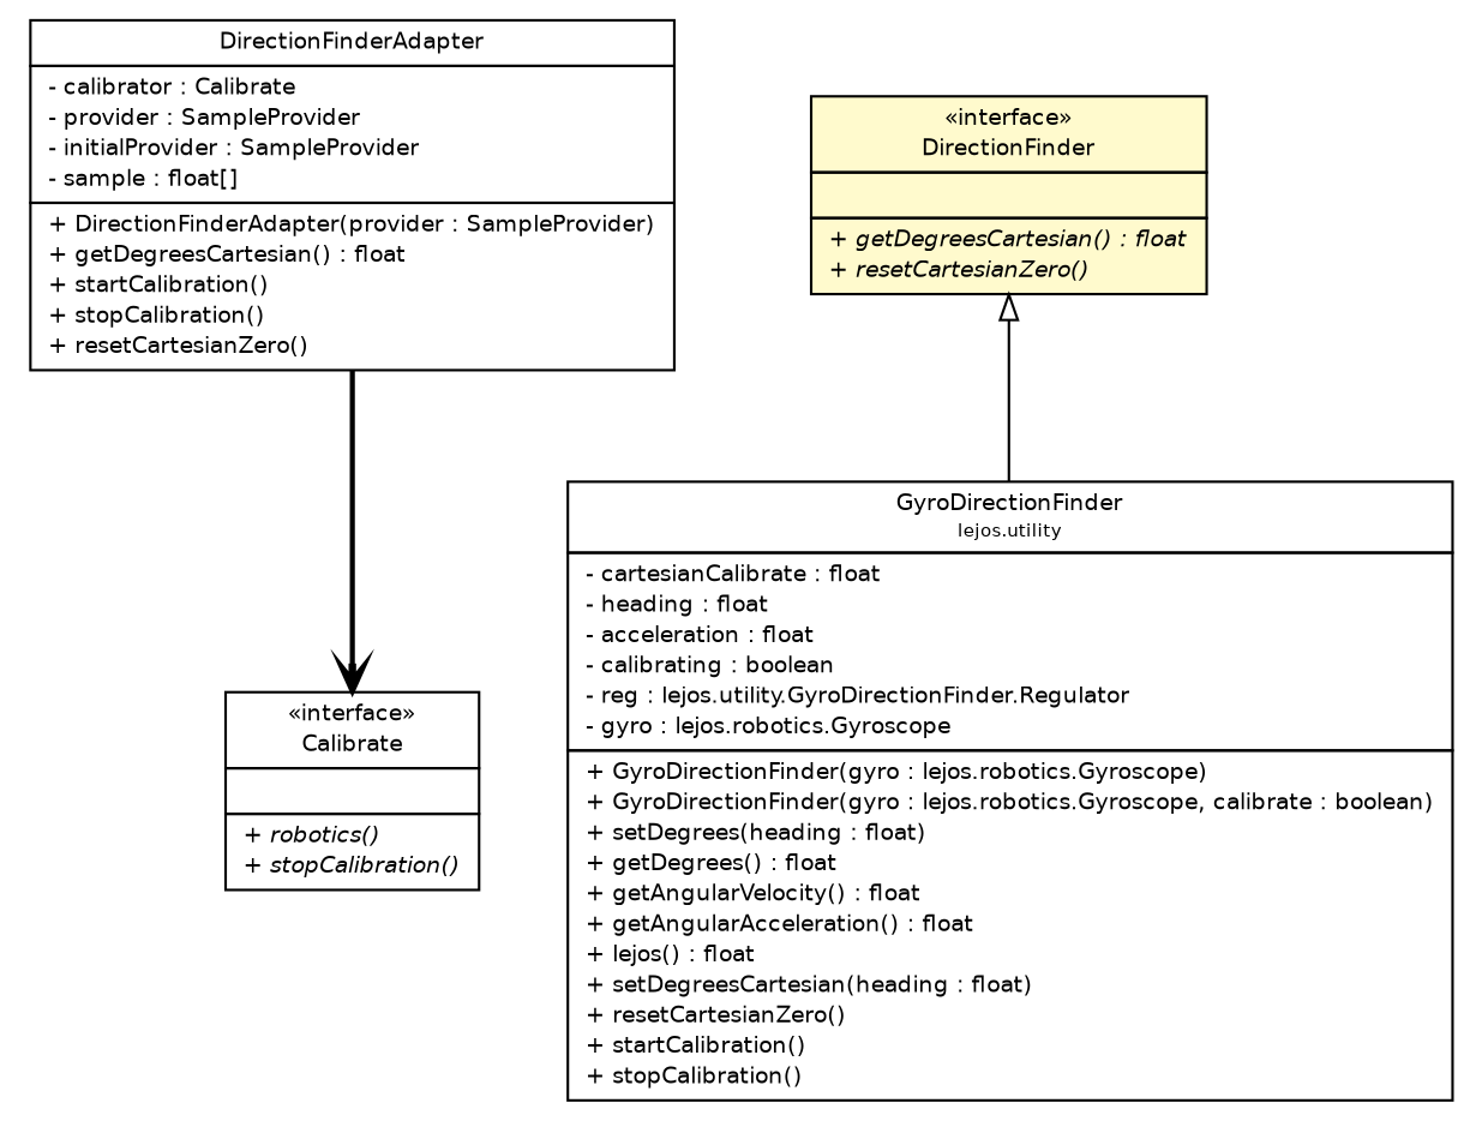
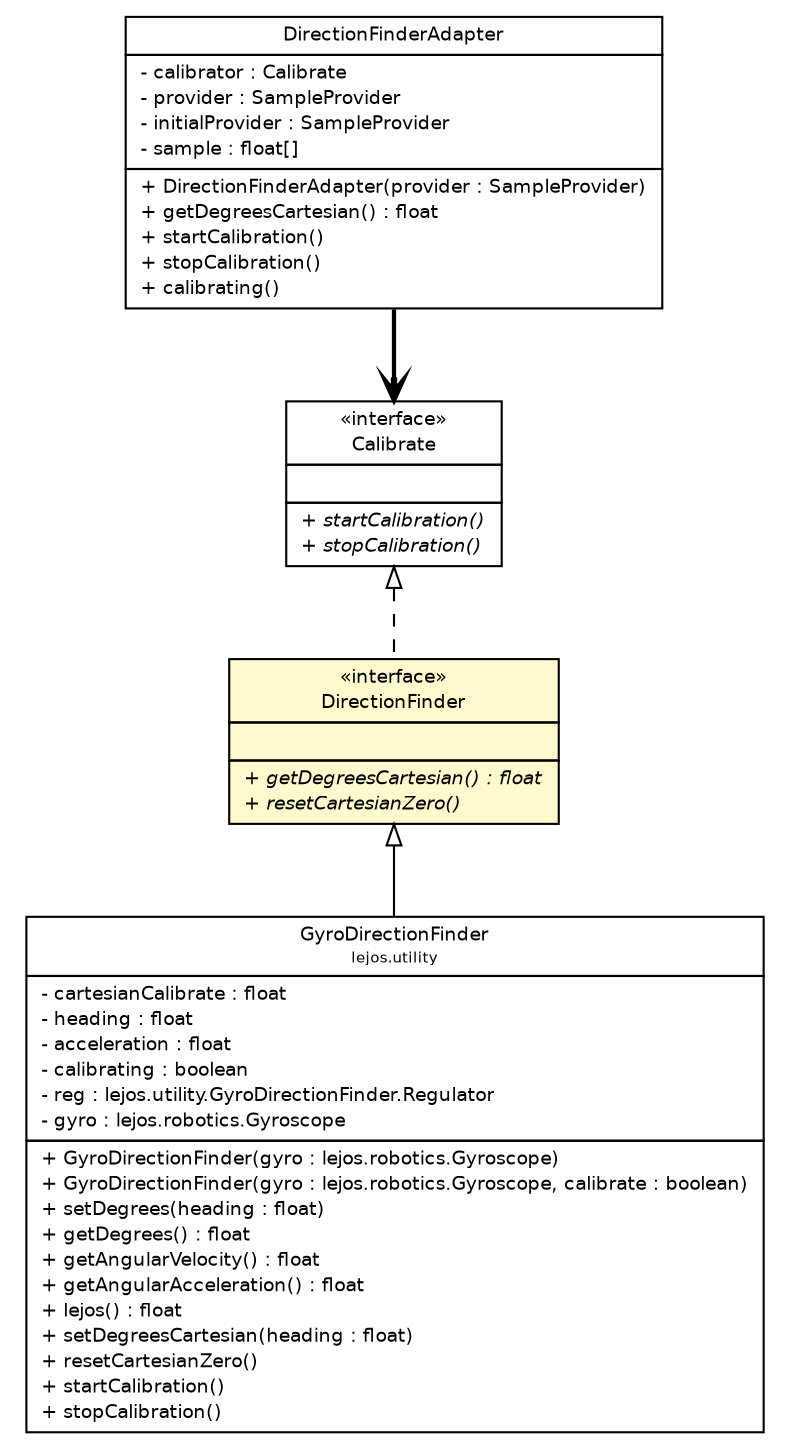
  digraph {
    nodesep=0.25
    ranksep=0.5
    node [fontcolor=black fontname=Helvetica fontsize=9.0 shape=plaintext]
    edge [arrowtail=empty dir=back fontname=Helvetica fontsize=10 headport=p labelfontname=Helvetica labelfontsize=10 tailport=p]
-   n1 [label=<<table title="lejos.robotics.Calibrate" border="0" cellborder="1" cellspacing="0" cellpadding="2" port="p" href="./Calibrate.html"> 		<tr><td><table border="0" cellspacing="0" cellpadding="1"> <tr><td align="center" balign="center"> &#171;interface&#187; </td></tr> <tr><td align="center" balign="center"> Calibrate </td></tr> 		</table></td></tr> 		<tr><td><table border="0" cellspacing="0" cellpadding="1"> <tr><td align="left" balign="left">  </td></tr> 		</table></td></tr> 		<tr><td><table border="0" cellspacing="0" cellpadding="1"> <tr><td align="left" balign="left"><font face="Helvetica-Oblique" point-size="9.0"> + robotics() </font></td></tr> <tr><td align="left" balign="left"><font face="Helvetica-Oblique" point-size="9.0"> + stopCalibration() </font></td></tr> 		</table></td></tr> 		</table>>]
+   n1 [label=<<table title="lejos.robotics.Calibrate" border="0" cellborder="1" cellspacing="0" cellpadding="2" port="p" href="./Calibrate.html"> 		<tr><td><table border="0" cellspacing="0" cellpadding="1"> <tr><td align="center" balign="center"> &#171;interface&#187; </td></tr> <tr><td align="center" balign="center"> Calibrate </td></tr> 		</table></td></tr> 		<tr><td><table border="0" cellspacing="0" cellpadding="1"> <tr><td align="left" balign="left">  </td></tr> 		</table></td></tr> 		<tr><td><table border="0" cellspacing="0" cellpadding="1"> <tr><td align="left" balign="left"><font face="Helvetica-Oblique" point-size="9.0"> + startCalibration() </font></td></tr> <tr><td align="left" balign="left"><font face="Helvetica-Oblique" point-size="9.0"> + stopCalibration() </font></td></tr> 		</table></td></tr> 		</table>>]
    n2 [label=<<table title="lejos.robotics.DirectionFinder" border="0" cellborder="1" cellspacing="0" cellpadding="2" port="p" bgcolor="lemonChiffon" href="./DirectionFinder.html"> 		<tr><td><table border="0" cellspacing="0" cellpadding="1"> <tr><td align="center" balign="center"> &#171;interface&#187; </td></tr> <tr><td align="center" balign="center"> DirectionFinder </td></tr> 		</table></td></tr> 		<tr><td><table border="0" cellspacing="0" cellpadding="1"> <tr><td align="left" balign="left">  </td></tr> 		</table></td></tr> 		<tr><td><table border="0" cellspacing="0" cellpadding="1"> <tr><td align="left" balign="left"><font face="Helvetica-Oblique" point-size="9.0"> + getDegreesCartesian() : float </font></td></tr> <tr><td align="left" balign="left"><font face="Helvetica-Oblique" point-size="9.0"> + resetCartesianZero() </font></td></tr> 		</table></td></tr> 		</table>>]
    n3 [label=<<table title="lejos.utility.GyroDirectionFinder" border="0" cellborder="1" cellspacing="0" cellpadding="2" port="p" href="../utility/GyroDirectionFinder.html"> 		<tr><td><table border="0" cellspacing="0" cellpadding="1"> <tr><td align="center" balign="center"> GyroDirectionFinder </td></tr> <tr><td align="center" balign="center"><font point-size="7.0"> lejos.utility </font></td></tr> 		</table></td></tr> 		<tr><td><table border="0" cellspacing="0" cellpadding="1"> <tr><td align="left" balign="left"> - cartesianCalibrate : float </td></tr> <tr><td align="left" balign="left"> - heading : float </td></tr> <tr><td align="left" balign="left"> - acceleration : float </td></tr> <tr><td align="left" balign="left"> - calibrating : boolean </td></tr> <tr><td align="left" balign="left"> - reg : lejos.utility.GyroDirectionFinder.Regulator </td></tr> <tr><td align="left" balign="left"> - gyro : lejos.robotics.Gyroscope </td></tr> 		</table></td></tr> 		<tr><td><table border="0" cellspacing="0" cellpadding="1"> <tr><td align="left" balign="left"> + GyroDirectionFinder(gyro : lejos.robotics.Gyroscope) </td></tr> <tr><td align="left" balign="left"> + GyroDirectionFinder(gyro : lejos.robotics.Gyroscope, calibrate : boolean) </td></tr> <tr><td align="left" balign="left"> + setDegrees(heading : float) </td></tr> <tr><td align="left" balign="left"> + getDegrees() : float </td></tr> <tr><td align="left" balign="left"> + getAngularVelocity() : float </td></tr> <tr><td align="left" balign="left"> + getAngularAcceleration() : float </td></tr> <tr><td align="left" balign="left"> + lejos() : float </td></tr> <tr><td align="left" balign="left"> + setDegreesCartesian(heading : float) </td></tr> <tr><td align="left" balign="left"> + resetCartesianZero() </td></tr> <tr><td align="left" balign="left"> + startCalibration() </td></tr> <tr><td align="left" balign="left"> + stopCalibration() </td></tr> 		</table></td></tr> 		</table>>]
-   n4 [label=<<table title="lejos.robotics.DirectionFinderAdapter" border="0" cellborder="1" cellspacing="0" cellpadding="2" port="p" href="./DirectionFinderAdapter.html"> 		<tr><td><table border="0" cellspacing="0" cellpadding="1"> <tr><td align="center" balign="center"> DirectionFinderAdapter </td></tr> 		</table></td></tr> 		<tr><td><table border="0" cellspacing="0" cellpadding="1"> <tr><td align="left" balign="left"> - calibrator : Calibrate </td></tr> <tr><td align="left" balign="left"> - provider : SampleProvider </td></tr> <tr><td align="left" balign="left"> - initialProvider : SampleProvider </td></tr> <tr><td align="left" balign="left"> - sample : float[] </td></tr> 		</table></td></tr> 		<tr><td><table border="0" cellspacing="0" cellpadding="1"> <tr><td align="left" balign="left"> + DirectionFinderAdapter(provider : SampleProvider) </td></tr> <tr><td align="left" balign="left"> + getDegreesCartesian() : float </td></tr> <tr><td align="left" balign="left"> + startCalibration() </td></tr> <tr><td align="left" balign="left"> + stopCalibration() </td></tr> <tr><td align="left" balign="left"> + resetCartesianZero() </td></tr> 		</table></td></tr> 		</table>>]
+   n4 [label=<<table title="lejos.robotics.DirectionFinderAdapter" border="0" cellborder="1" cellspacing="0" cellpadding="2" port="p" href="./DirectionFinderAdapter.html"> 		<tr><td><table border="0" cellspacing="0" cellpadding="1"> <tr><td align="center" balign="center"> DirectionFinderAdapter </td></tr> 		</table></td></tr> 		<tr><td><table border="0" cellspacing="0" cellpadding="1"> <tr><td align="left" balign="left"> - calibrator : Calibrate </td></tr> <tr><td align="left" balign="left"> - provider : SampleProvider </td></tr> <tr><td align="left" balign="left"> - initialProvider : SampleProvider </td></tr> <tr><td align="left" balign="left"> - sample : float[] </td></tr> 		</table></td></tr> 		<tr><td><table border="0" cellspacing="0" cellpadding="1"> <tr><td align="left" balign="left"> + DirectionFinderAdapter(provider : SampleProvider) </td></tr> <tr><td align="left" balign="left"> + getDegreesCartesian() : float </td></tr> <tr><td align="left" balign="left"> + startCalibration() </td></tr> <tr><td align="left" balign="left"> + stopCalibration() </td></tr> <tr><td align="left" balign="left"> + calibrating() </td></tr> 		</table></td></tr> 		</table>>]
+   n1 -> n2 [style=dashed]
    n2 -> n3 [style=solid]
    n4 -> n1 [arrowhead=open color=black fontcolor=black fontsize=10.0 style=bold arrowtail="" dir=""]
  }
